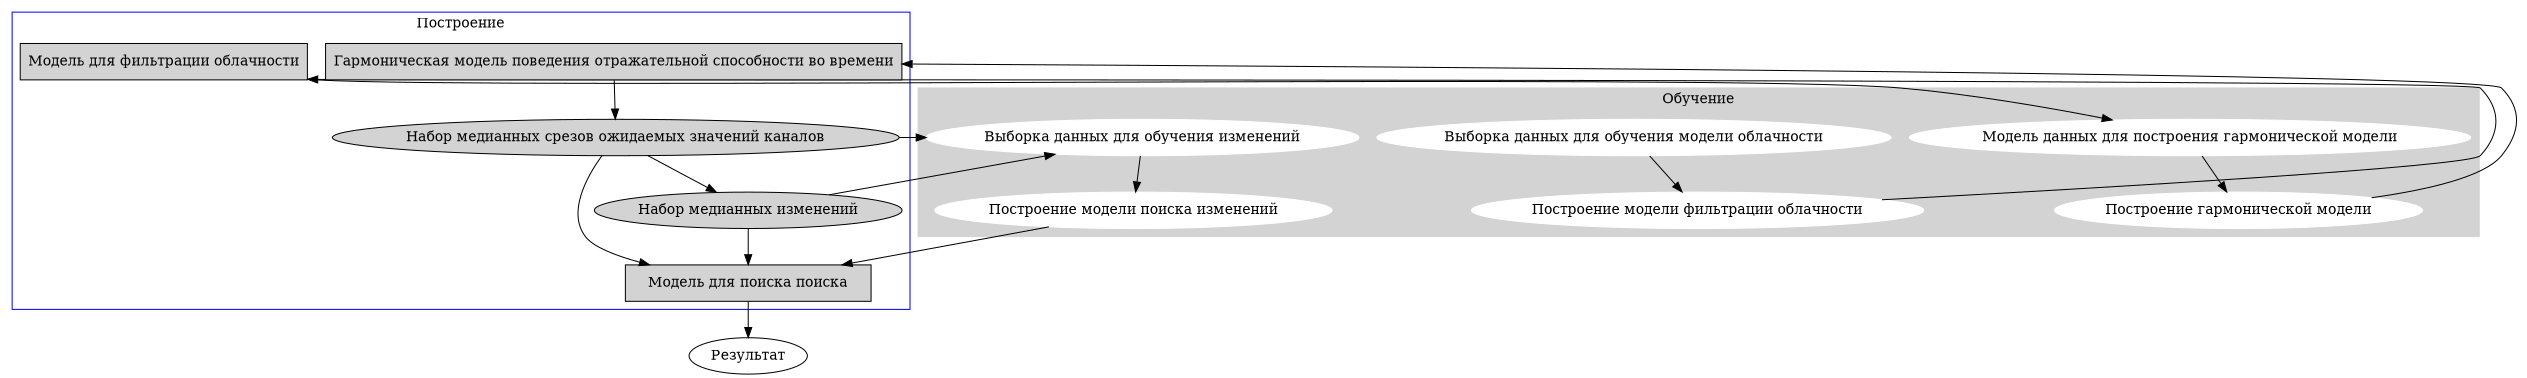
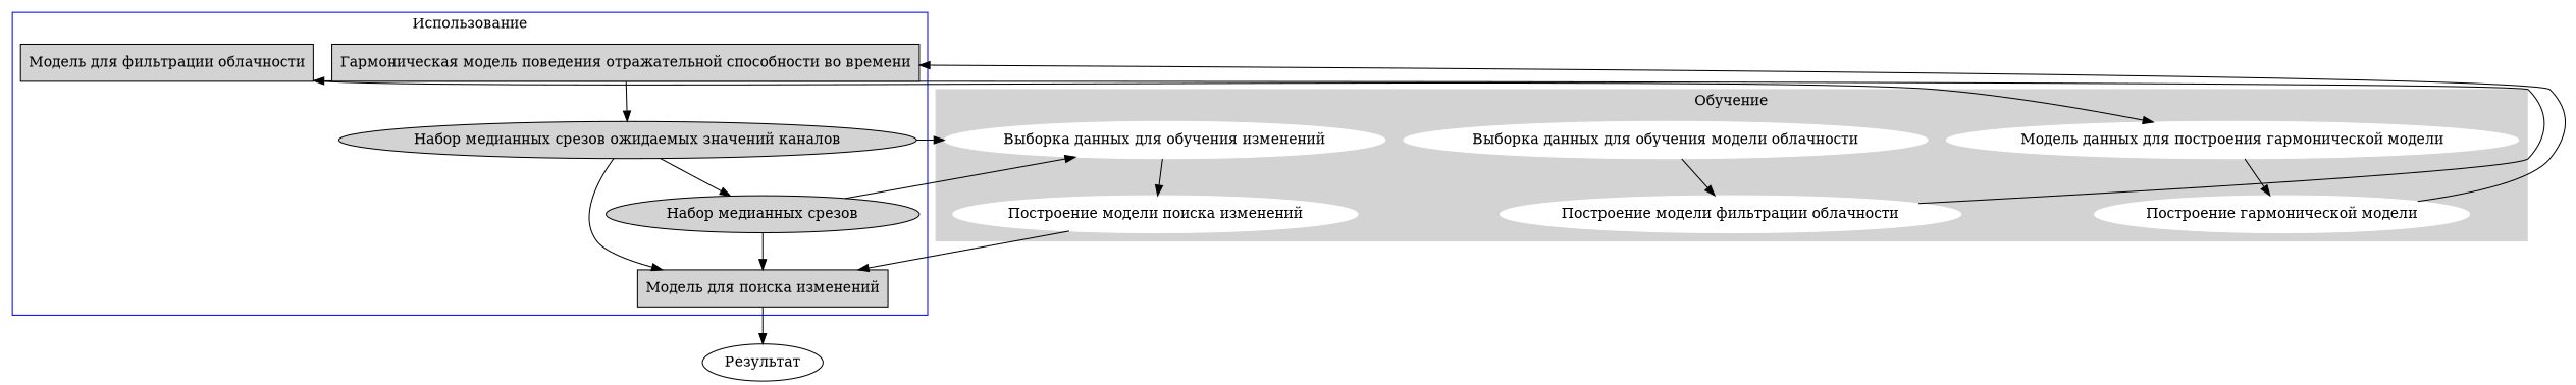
  digraph {
    compound=true
    rankdir=TB
    node [style=filled]
    "Выборка данных для обучения модели облачности" [color=white]
    "Построение модели фильтрации облачности" [color=white]
    n3 [color=white label="Модель данных для построения гармонической модели"]
    "Построение гармонической модели" [color=white]
    "Выборка данных для обучения изменений" [color=white]
    "Построение модели поиска изменений" [color=white]
    "Модель для фильтрации облачности" [shape=box]
-   "Набор медианных срезов" [label="Набор медианных изменений"]
-   "Модель для поиска изменений" [shape=box label="Модель для поиска поиска"]
+   "Набор медианных срезов"
+   "Модель для поиска изменений" [shape=box]
    "Гармоническая модель поведения отражательной способности во времени" [shape=box]
    "Набор медианных срезов ожидаемых значений каналов"
    "Результат" [style=""]
    subgraph cluster_1 {
      color=lightgrey
      label="Обучение"
      style=filled
      "Выборка данных для обучения модели облачности"
      "Построение модели фильтрации облачности"
      n3
      "Построение гармонической модели"
      "Выборка данных для обучения изменений"
      "Построение модели поиска изменений"
    }
    subgraph cluster_2 {
      color=blue
-     label="Построение"
+     label="Использование"
      "Модель для фильтрации облачности"
      "Набор медианных срезов"
      "Модель для поиска изменений"
      "Гармоническая модель поведения отражательной способности во времени"
      "Набор медианных срезов ожидаемых значений каналов"
    }
    "Выборка данных для обучения модели облачности" -> "Построение модели фильтрации облачности"
    "Построение модели фильтрации облачности" -> "Модель для фильтрации облачности"
    n3 -> "Построение гармонической модели"
    "Построение гармонической модели" -> "Гармоническая модель поведения отражательной способности во времени"
    "Выборка данных для обучения изменений" -> "Построение модели поиска изменений"
    "Построение модели поиска изменений" -> "Модель для поиска изменений"
    "Модель для фильтрации облачности" -> n3
    "Набор медианных срезов" -> "Выборка данных для обучения изменений"
    "Набор медианных срезов" -> "Модель для поиска изменений"
    "Модель для поиска изменений" -> "Результат"
    "Гармоническая модель поведения отражательной способности во времени" -> "Набор медианных срезов ожидаемых значений каналов"
    "Набор медианных срезов ожидаемых значений каналов" -> "Выборка данных для обучения изменений"
    "Набор медианных срезов ожидаемых значений каналов" -> "Набор медианных срезов"
    "Набор медианных срезов ожидаемых значений каналов" -> "Модель для поиска изменений"
  }
